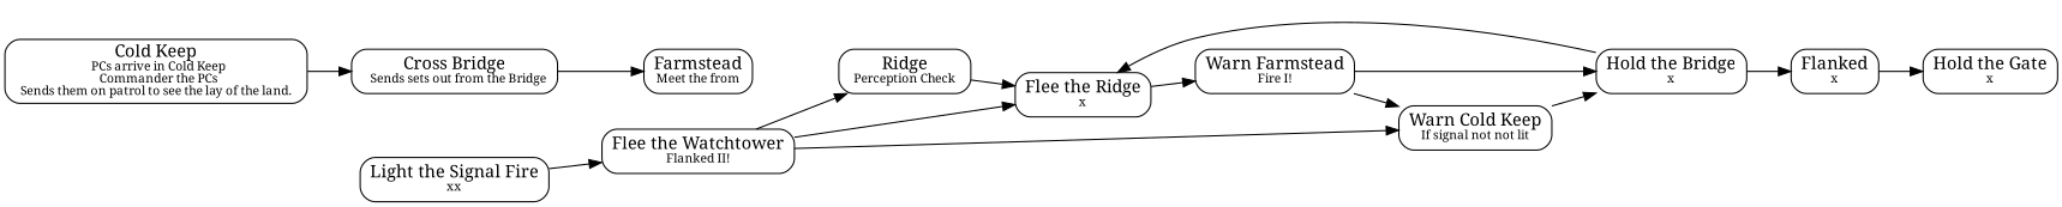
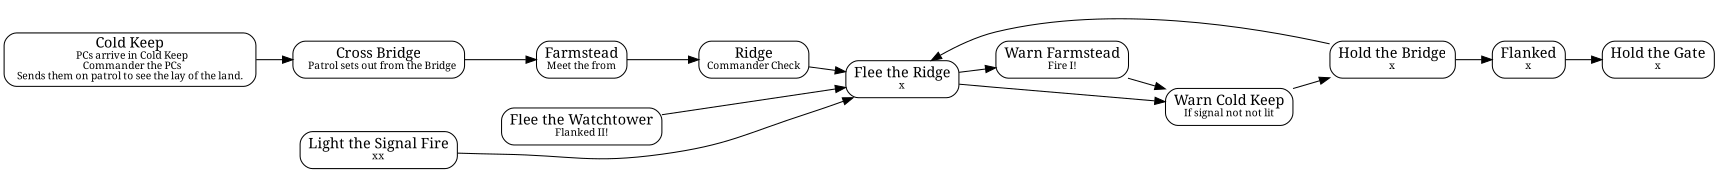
  digraph {
    fontname="Noto Serif"
    rankdir=LR
    node [fontname="Noto Serif" shape=box style=rounded]
    edge [fontname="Noto Serif"]
    n1 [label=<Cold Keep<br/><font point-size="10"> 	 PCs arrive in Cold Keep<br/> 	 Commander the PCs<br/> 	 Sends them on patrol to see the lay of the land. 	 </font>>]
-   n2 [label=<Cross Bridge<br/><font point-size="10"> 	  Sends sets out from the Bridge</font>>]
+   n2 [label=<Cross Bridge<br/><font point-size="10"> 	  Patrol sets out from the Bridge</font>>]
    n3 [label=<Farmstead<br/><font point-size="10">Meet the from</font>>]
-   n4 [label=<Ridge<br/><font point-size="10">Perception Check</font>>]
+   n4 [label=<Ridge<br/><font point-size="10">Commander Check</font>>]
    n5 [label=<Flee the Ridge<br/><font point-size="10">x</font>>]
    n6 [label=<Warn Farmstead<br/><font point-size="10">Fire I!</font>>]
    n7 [label=<Warn Cold Keep<br/><font point-size="10">If signal not not lit</font>>]
    n8 [label=<Light the Signal Fire<br/><font point-size="10">xx</font>>]
    n9 [label=<Flee the Watchtower<br/><font point-size="10">Flanked II!</font>>]
    n10 [label=<Hold the Bridge<br/><font point-size="10">x</font>>]
    n11 [label=<Flanked<br/><font point-size="10">x</font>>]
    n12 [label=<Hold the Gate<br/><font point-size="10">x</font>>]
    n1 -> n2
    n2 -> n3
-   n9 -> n4
+   n3 -> n4
    n4 -> n5
    n5 -> n6
-   n9 -> n7
+   n5 -> n7
    n6 -> n7
-   n6 -> n10
    n7 -> n10
-   n8 -> n9
+   n8 -> n5
    n9 -> n5
    n10 -> n5
    n10 -> n11
    n11 -> n12
  }
